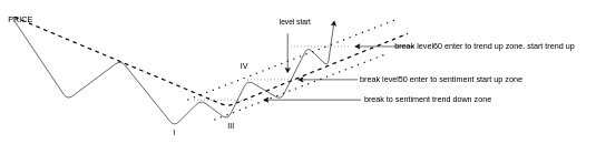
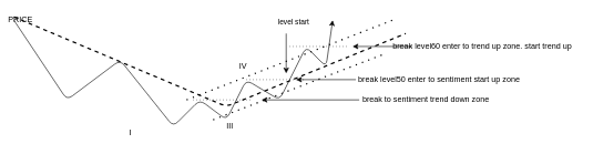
  <mxCell id="0" />
  <mxCell id="1" parent="0" />
  <mxCell id="2" value="" style="endArrow=classic;html=1;" parent="1" edge="1"><mxGeometry width="50" height="50" relative="1" as="geometry"><mxPoint x="20" y="30" as="sourcePoint" /><mxPoint x="500" y="30" as="targetPoint" /><Array as="points"><mxPoint x="100" y="150" /><mxPoint x="180" y="90" /><mxPoint x="260" y="190" /><mxPoint x="300" y="150" /><mxPoint x="340" y="180" /><mxPoint x="370" y="120" /><mxPoint x="420" y="150" /><mxPoint x="460" y="70" /><mxPoint x="490" y="100" /></Array></mxGeometry></mxCell>
  <mxCell id="3" value="PRICE" style="text;html=1;strokeColor=none;fillColor=none;align=center;verticalAlign=middle;whiteSpace=wrap;rounded=0;" parent="1" vertex="1"><mxGeometry x="20" y="20" width="20" height="20" as="geometry" /></mxCell>
  <mxCell id="4" value="" style="endArrow=none;dashed=1;html=1;strokeWidth=2;exitX=0;exitY=0.25;exitDx=0;exitDy=0;" parent="1" source="3" edge="1"><mxGeometry width="50" height="50" relative="1" as="geometry"><mxPoint x="470" y="300" as="sourcePoint" /><mxPoint x="610" y="50" as="targetPoint" /><Array as="points"><mxPoint x="340" y="160" /></Array></mxGeometry></mxCell>
  <mxCell id="5" value="" style="endArrow=none;dashed=1;html=1;strokeWidth=2;dashPattern=1 4;" parent="1" edge="1"><mxGeometry width="50" height="50" relative="1" as="geometry"><mxPoint x="320" y="180" as="sourcePoint" /><mxPoint x="580" y="80" as="targetPoint" /></mxGeometry></mxCell>
  <mxCell id="6" value="" style="endArrow=none;dashed=1;html=1;dashPattern=1 4;strokeWidth=2;" parent="1" edge="1"><mxGeometry width="50" height="50" relative="1" as="geometry"><mxPoint x="280" y="150" as="sourcePoint" /><mxPoint x="590" y="30" as="targetPoint" /></mxGeometry></mxCell>
- <mxCell id="7" value="I" style="text;html=1;align=center;verticalAlign=middle;resizable=0;points=[];autosize=1;strokeColor=none;" parent="1" vertex="1"><mxGeometry x="250" y="190" width="20" height="20" as="geometry" /></mxCell>
+ <mxCell id="7" value="I" style="text;html=1;align=center;verticalAlign=middle;resizable=0;points=[];autosize=1;strokeColor=none;" parent="1" vertex="1"><mxGeometry x="185" y="190" width="20" height="20" as="geometry" /></mxCell>
  <mxCell id="8" value="III" style="text;html=1;align=center;verticalAlign=middle;resizable=0;points=[];autosize=1;strokeColor=none;" parent="1" vertex="1"><mxGeometry x="330" y="180" width="30" height="20" as="geometry" /></mxCell>
  <mxCell id="9" value="IV" style="text;html=1;align=center;verticalAlign=middle;resizable=0;points=[];autosize=1;strokeColor=none;" parent="1" vertex="1"><mxGeometry x="350" y="90" width="30" height="20" as="geometry" /></mxCell>
  <mxCell id="10" value="" style="endArrow=classic;html=1;fillColor=#ffffff;labelPosition=center;verticalLabelPosition=bottom;align=center;verticalAlign=top;" edge="1" parent="1"><mxGeometry width="50" height="50" relative="1" as="geometry"><mxPoint x="430" y="50" as="sourcePoint" /><mxPoint x="430" y="110" as="targetPoint" /></mxGeometry></mxCell>
  <mxCell id="11" value="" style="endArrow=classic;html=1;fillColor=#ffffff;labelPosition=center;verticalLabelPosition=bottom;align=center;verticalAlign=top;" edge="1" parent="1"><mxGeometry width="50" height="50" relative="1" as="geometry"><mxPoint x="540" y="150" as="sourcePoint" /><mxPoint x="393" y="150" as="targetPoint" /></mxGeometry></mxCell>
  <mxCell id="12" value="break level50 enter to sentiment start up zone" style="text;html=1;align=center;verticalAlign=middle;resizable=0;points=[];autosize=1;strokeColor=none;" vertex="1" parent="1"><mxGeometry x="530" y="110" width="260" height="20" as="geometry" /></mxCell>
  <mxCell id="13" value="break to sentiment trend down zone" style="text;html=1;align=center;verticalAlign=middle;resizable=0;points=[];autosize=1;strokeColor=none;" vertex="1" parent="1"><mxGeometry x="540" y="140" width="200" height="20" as="geometry" /></mxCell>
  <mxCell id="14" value="" style="endArrow=classic;html=1;fillColor=#ffffff;labelPosition=center;verticalLabelPosition=bottom;align=center;verticalAlign=top;" edge="1" parent="1"><mxGeometry width="50" height="50" relative="1" as="geometry"><mxPoint x="535" y="119.5" as="sourcePoint" /><mxPoint x="445" y="119.5" as="targetPoint" /></mxGeometry></mxCell>
  <mxCell id="15" value="break level60 enter to trend up zone. start trend up" style="text;html=1;align=center;verticalAlign=middle;resizable=0;points=[];autosize=1;strokeColor=none;" vertex="1" parent="1"><mxGeometry x="580" y="60" width="290" height="20" as="geometry" /></mxCell>
  <mxCell id="16" value="" style="endArrow=none;dashed=1;html=1;dashPattern=1 4;fillColor=#ffffff;" edge="1" parent="1"><mxGeometry width="50" height="50" relative="1" as="geometry"><mxPoint x="290" y="150" as="sourcePoint" /><mxPoint x="380" y="150" as="targetPoint" /></mxGeometry></mxCell>
  <mxCell id="17" value="" style="endArrow=none;dashed=1;html=1;dashPattern=1 4;fillColor=#ffffff;" edge="1" parent="1"><mxGeometry width="50" height="50" relative="1" as="geometry"><mxPoint x="370" y="119.5" as="sourcePoint" /><mxPoint x="460" y="119.5" as="targetPoint" /></mxGeometry></mxCell>
  <mxCell id="18" value="" style="endArrow=none;dashed=1;html=1;dashPattern=1 4;fillColor=#ffffff;" edge="1" parent="1"><mxGeometry width="50" height="50" relative="1" as="geometry"><mxPoint x="435" y="69.5" as="sourcePoint" /><mxPoint x="525" y="69.5" as="targetPoint" /></mxGeometry></mxCell>
  <mxCell id="19" value="" style="endArrow=classic;html=1;fillColor=#ffffff;labelPosition=center;verticalLabelPosition=bottom;align=center;verticalAlign=top;" edge="1" parent="1"><mxGeometry width="50" height="50" relative="1" as="geometry"><mxPoint x="620" y="69.5" as="sourcePoint" /><mxPoint x="530" y="69.5" as="targetPoint" /></mxGeometry></mxCell>
  <mxCell id="20" value="level start" style="edgeLabel;html=1;align=center;verticalAlign=top;resizable=0;points=[];labelPosition=center;verticalLabelPosition=bottom;" vertex="1" connectable="0" parent="1"><mxGeometry x="440" y="20" as="geometry" /></mxCell>
